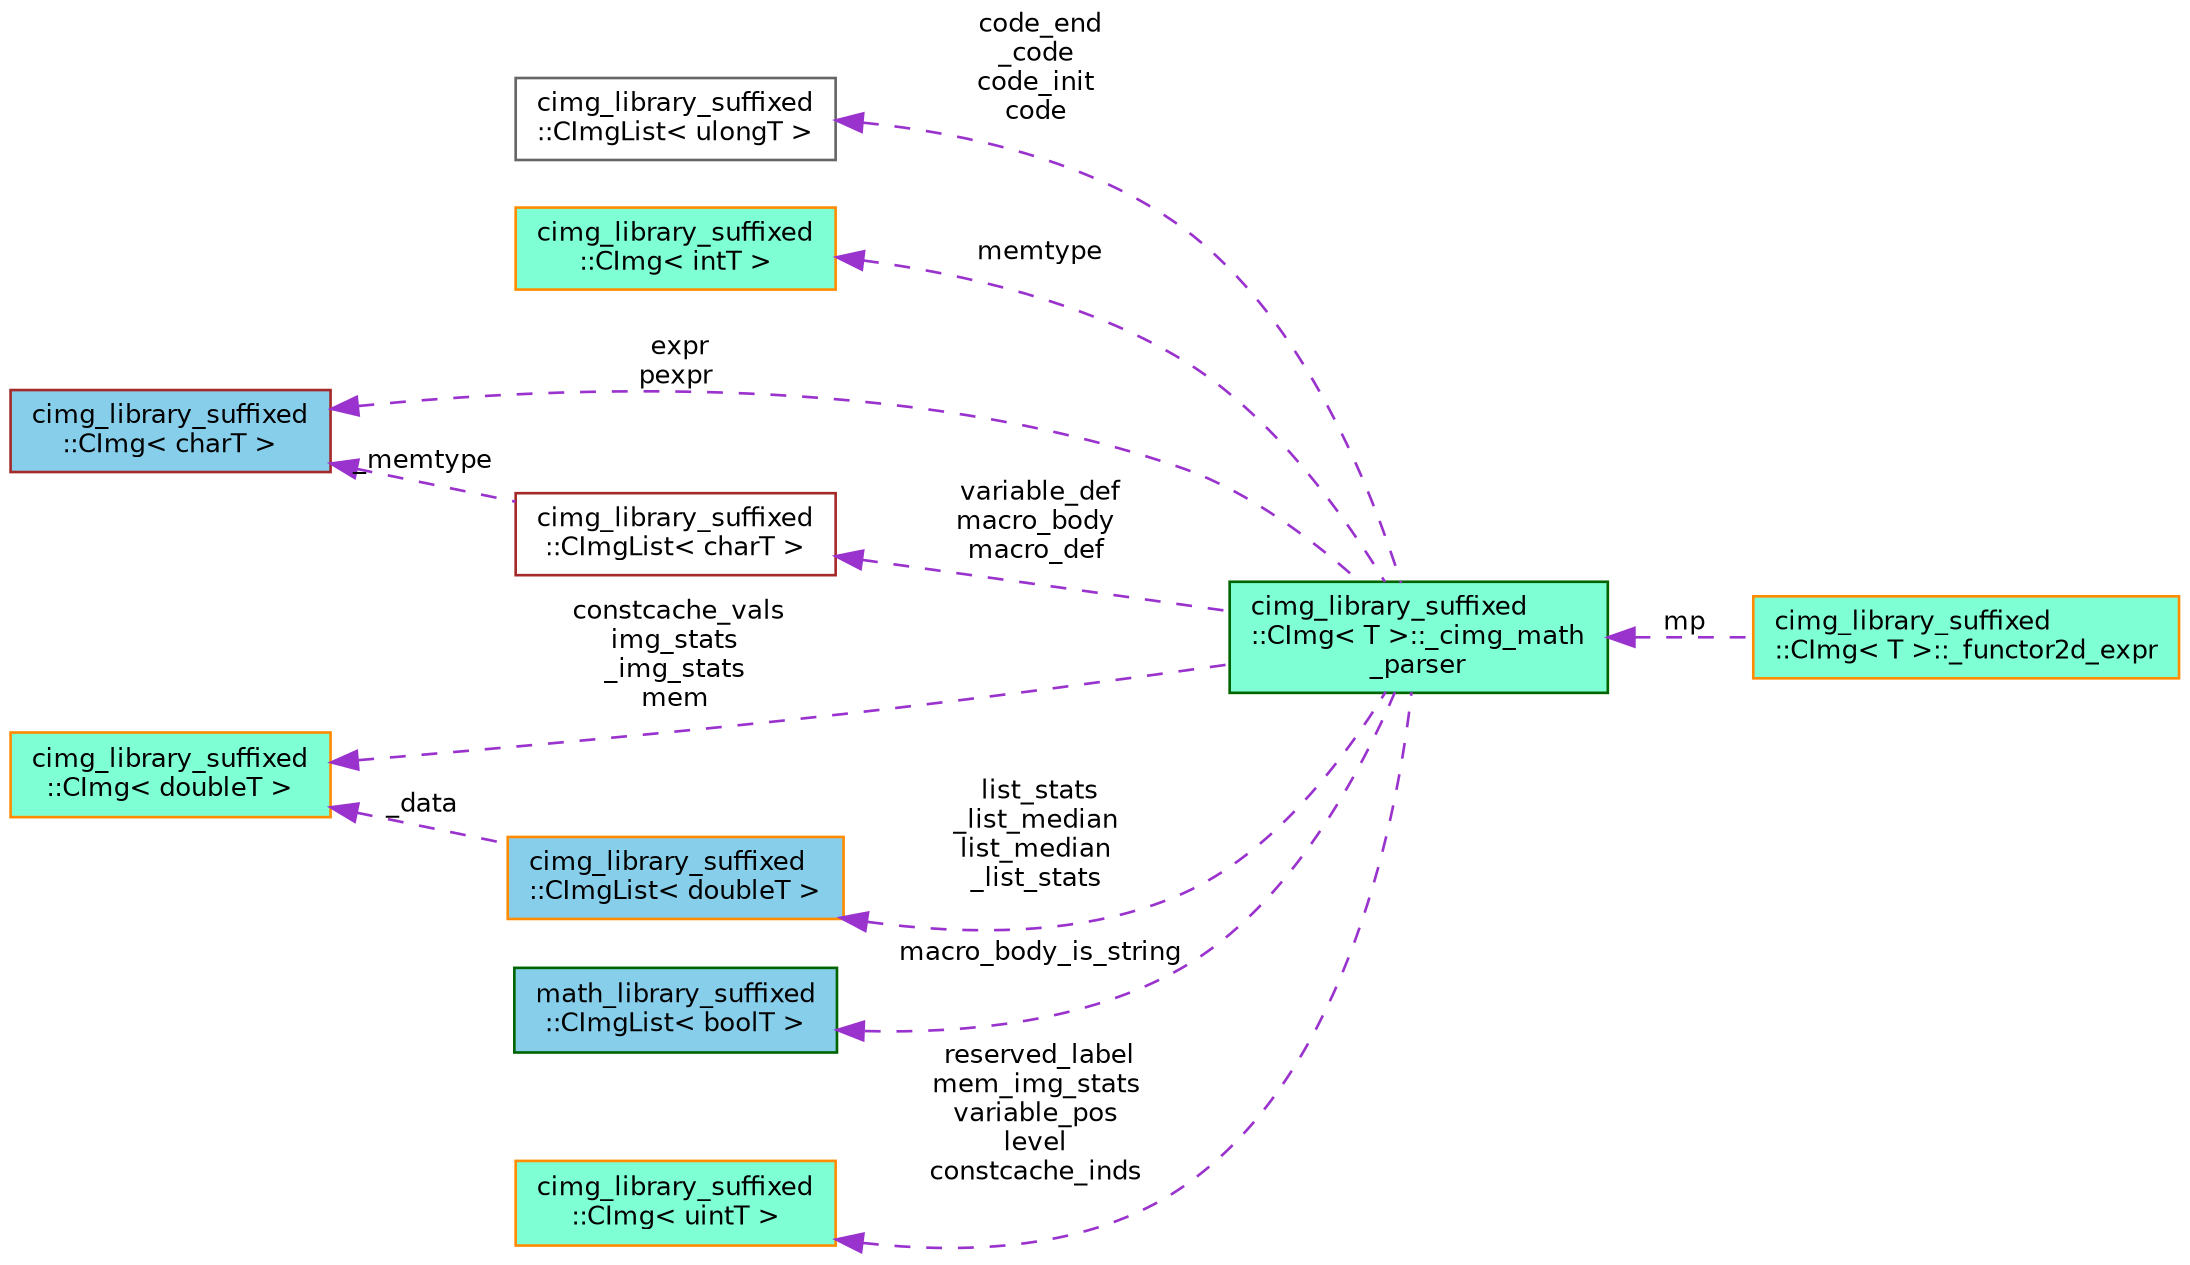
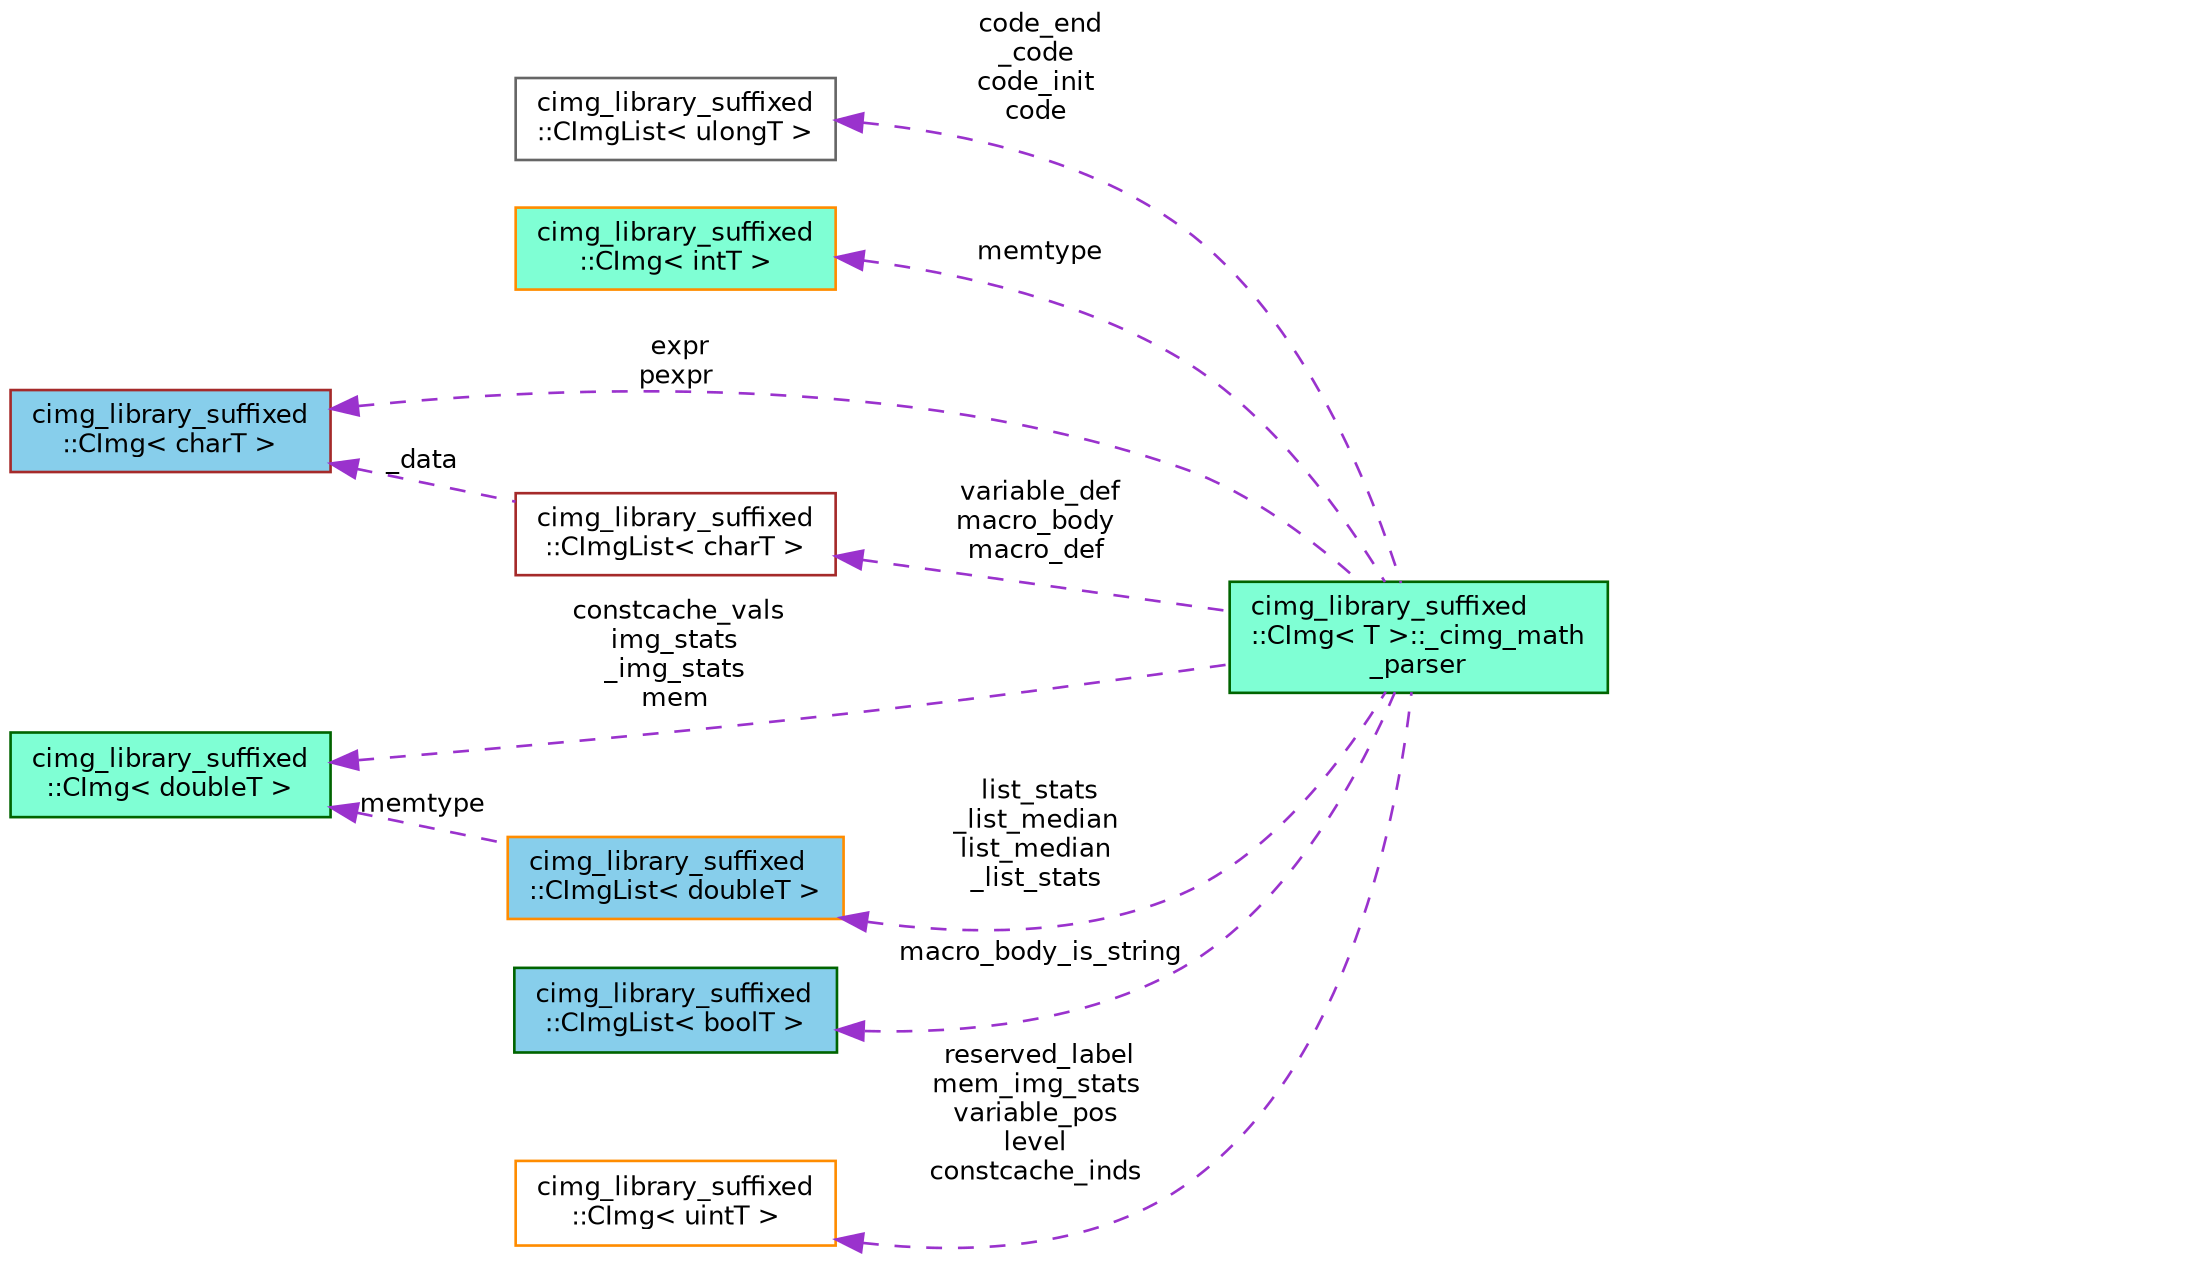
  digraph {
    rankdir=LR
    node [color=darkorange fillcolor=aquamarine fontname=Helvetica fontsize=10 shape=record style=filled]
    edge [color=darkorchid3 dir=back fontname=Helvetica fontsize=10 labelfontname=Helvetica labelfontsize=10 style=dashed]
-   n1 [fontcolor=black height=0.2 label="cimg_library_suffixed\l::CImg\< T \>::_functor2d_expr" width=0.4]
    n2 [color=darkgreen height=0.2 label="cimg_library_suffixed\l::CImg\< T \>::_cimg_math\l_parser" width=0.4]
    n3 [color=gray40 fillcolor=white height=0.2 label="cimg_library_suffixed\l::CImgList\< ulongT \>" width=0.4]
    n4 [height=0.2 label="cimg_library_suffixed\l::CImg\< intT \>" width=0.4]
    n5 [color=brown fillcolor=skyblue height=0.2 label="cimg_library_suffixed\l::CImg\< charT \>" width=0.4]
    n6 [color=brown fillcolor=white height=0.2 label="cimg_library_suffixed\l::CImgList\< charT \>" width=0.4]
-   n7 [height=0.2 label="cimg_library_suffixed\l::CImg\< doubleT \>" width=0.4]
+   n7 [color=darkgreen height=0.2 label="cimg_library_suffixed\l::CImg\< doubleT \>" width=0.4]
    n8 [fillcolor=skyblue height=0.2 label="cimg_library_suffixed\l::CImgList\< doubleT \>" width=0.4]
-   n9 [color=darkgreen fillcolor=skyblue height=0.2 label="math_library_suffixed\l::CImgList\< boolT \>" width=0.4]
-   n10 [height=0.2 label="cimg_library_suffixed\l::CImg\< uintT \>" width=0.4]
-   n2 -> n1 [label=" mp"]
+   n9 [color=darkgreen fillcolor=skyblue height=0.2 label="cimg_library_suffixed\l::CImgList\< boolT \>" width=0.4]
+   n10 [fillcolor=white height=0.2 label="cimg_library_suffixed\l::CImg\< uintT \>" width=0.4]
    n3 -> n2 [label=" code_end\n_code\ncode_init\ncode"]
    n4 -> n2 [label=" memtype"]
    n5 -> n2 [label=" expr\npexpr"]
-   n5 -> n6 [label=" _memtype"]
+   n5 -> n6 [label=" _data"]
    n6 -> n2 [label=" variable_def\nmacro_body\nmacro_def"]
    n7 -> n2 [label=" constcache_vals\nimg_stats\n_img_stats\nmem"]
-   n7 -> n8 [label=" _data"]
+   n7 -> n8 [label=" memtype"]
    n8 -> n2 [label=" list_stats\n_list_median\nlist_median\n_list_stats"]
    n9 -> n2 [label=" macro_body_is_string"]
    n10 -> n2 [label=" reserved_label\nmem_img_stats\nvariable_pos\nlevel\nconstcache_inds"]
  }
